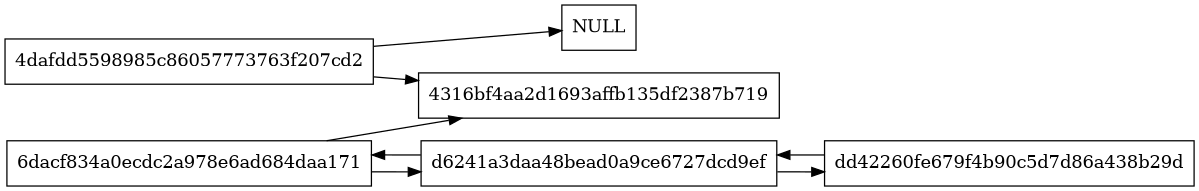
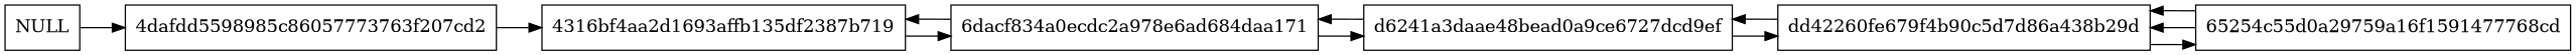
  digraph {
    rankdir=LR
    node [shape=box]
    "4dafdd5598985c86057773763f207cd2"
    NULL
    "4316bf4aa2d1693affb135df2387b719"
    n4 [label="6dacf834a0ecdc2a978e6ad684daa171"]
-   d6241a3daae48bead0a9ce6727dcd9ef [label=d6241a3daa48bead0a9ce6727dcd9ef]
+   d6241a3daae48bead0a9ce6727dcd9ef
    n6 [label=dd42260fe679f4b90c5d7d86a438b29d]
-   "4dafdd5598985c86057773763f207cd2" -> NULL
+   "65254c55d0a29759a16f1591477768cd"
+   NULL -> "4dafdd5598985c86057773763f207cd2"
    "4dafdd5598985c86057773763f207cd2" -> "4316bf4aa2d1693affb135df2387b719"
+   "4316bf4aa2d1693affb135df2387b719" -> n4
    n4 -> "4316bf4aa2d1693affb135df2387b719"
    n4 -> d6241a3daae48bead0a9ce6727dcd9ef
    d6241a3daae48bead0a9ce6727dcd9ef -> n4
    d6241a3daae48bead0a9ce6727dcd9ef -> n6
    n6 -> d6241a3daae48bead0a9ce6727dcd9ef
+   n6 -> "65254c55d0a29759a16f1591477768cd"
+   "65254c55d0a29759a16f1591477768cd" -> n6
+   "65254c55d0a29759a16f1591477768cd" -> n6
  }
